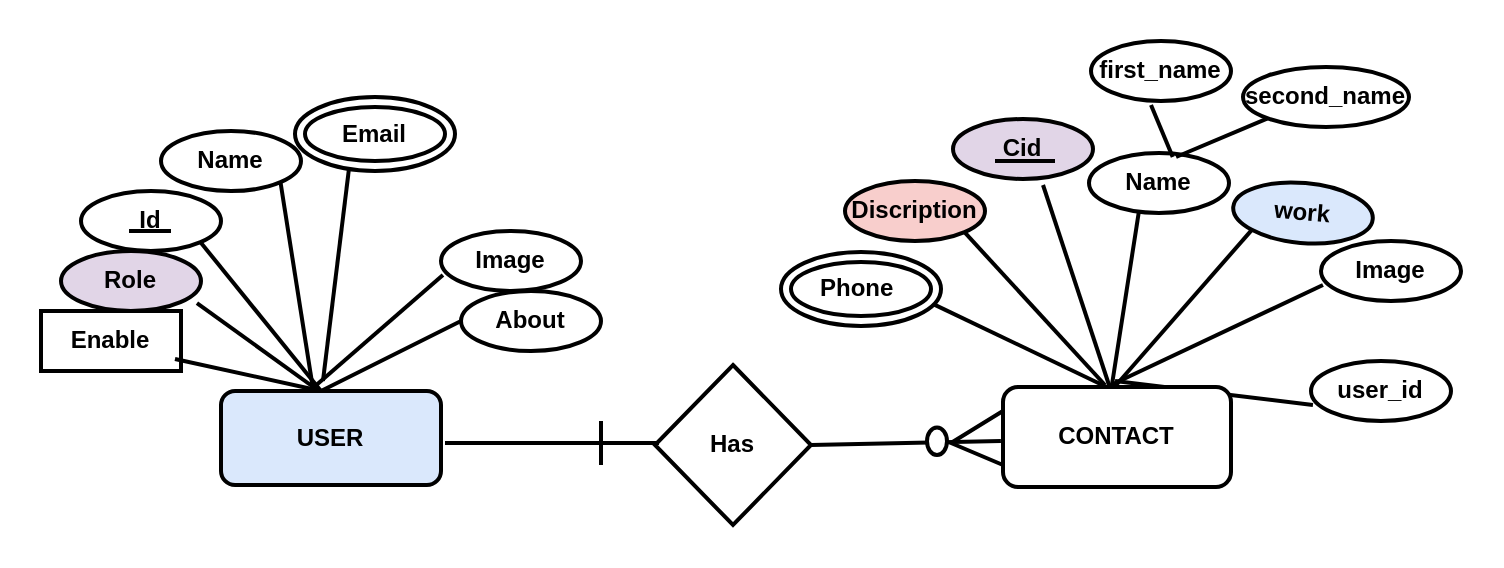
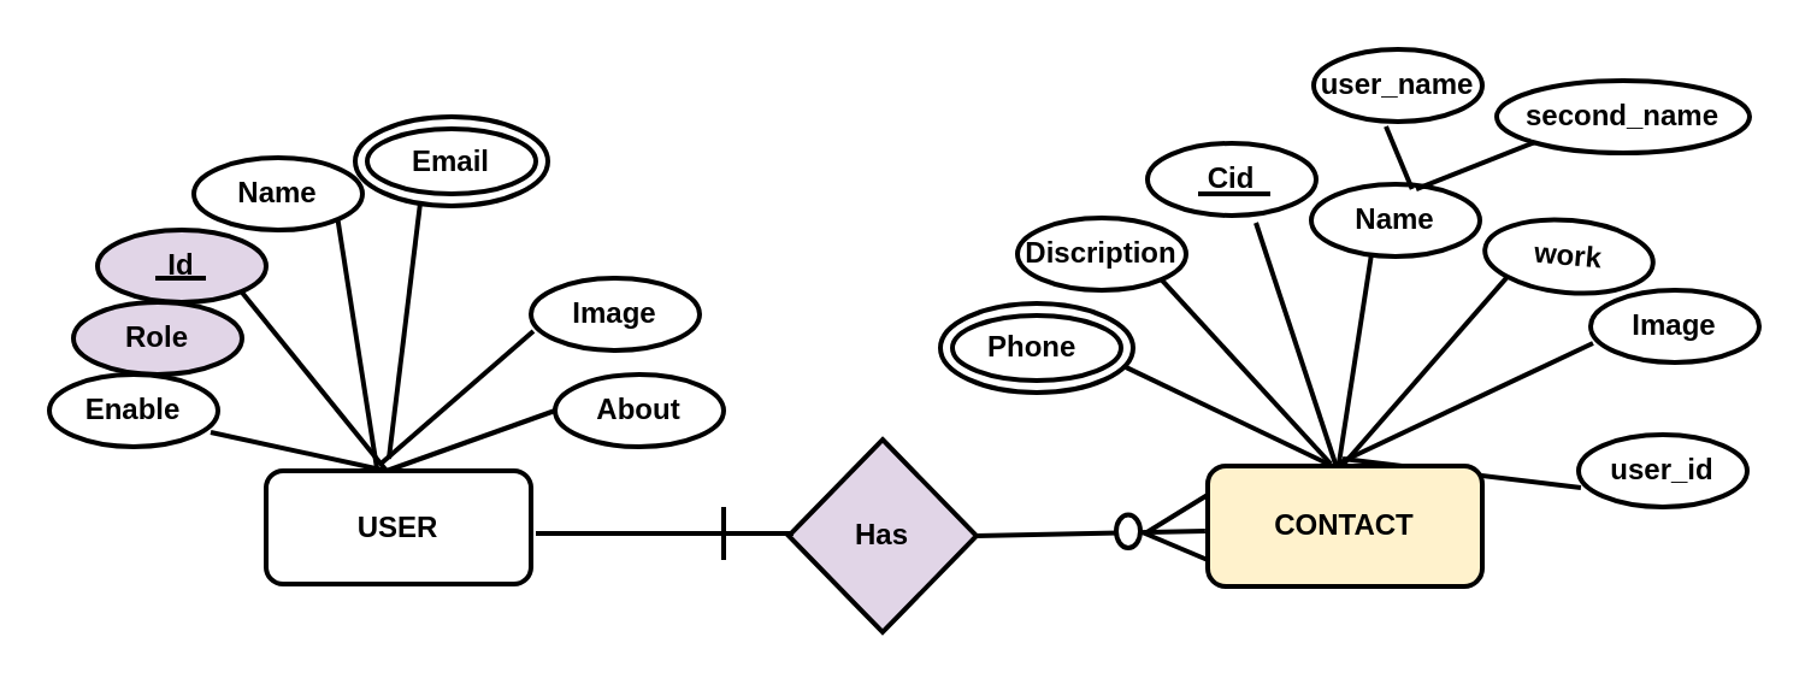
  <mxCell id="0" />
  <mxCell id="1" parent="0" />
- <mxCell id="2" value="USER" style="rounded=1;whiteSpace=wrap;html=1;fontStyle=1;strokeWidth=2;fillColor=#dae8fc;" parent="1" vertex="1"><mxGeometry x="110" y="195" width="110" height="47" as="geometry" /></mxCell>
- <mxCell id="3" value="About" style="ellipse;whiteSpace=wrap;html=1;fontStyle=1;strokeWidth=2;" parent="1" vertex="1"><mxGeometry x="230" y="145" width="70" height="30" as="geometry" /></mxCell>
+ <mxCell id="2" value="USER" style="rounded=1;whiteSpace=wrap;html=1;fontStyle=1;strokeWidth=2;" parent="1" vertex="1"><mxGeometry x="110" y="195" width="110" height="47" as="geometry" /></mxCell>
+ <mxCell id="3" value="About" style="ellipse;whiteSpace=wrap;html=1;fontStyle=1;strokeWidth=2;" parent="1" vertex="1"><mxGeometry x="230" y="155" width="70" height="30" as="geometry" /></mxCell>
  <mxCell id="4" value="Name" style="ellipse;whiteSpace=wrap;html=1;fontStyle=1;strokeWidth=2;" parent="1" vertex="1"><mxGeometry x="80" y="65" width="70" height="30" as="geometry" /></mxCell>
  <mxCell id="5" value="Image" style="ellipse;whiteSpace=wrap;html=1;fontStyle=1;strokeWidth=2;" parent="1" vertex="1"><mxGeometry x="220" y="115" width="70" height="30" as="geometry" /></mxCell>
- <mxCell id="6" value="Id" style="ellipse;whiteSpace=wrap;html=1;fontStyle=1;strokeWidth=2;" parent="1" vertex="1"><mxGeometry x="40" y="95" width="70" height="30" as="geometry" /></mxCell>
+ <mxCell id="6" value="Id" style="ellipse;whiteSpace=wrap;html=1;fontStyle=1;strokeWidth=2;fillColor=#e1d5e7;" parent="1" vertex="1"><mxGeometry x="40" y="95" width="70" height="30" as="geometry" /></mxCell>
  <mxCell id="7" value="Role" style="ellipse;whiteSpace=wrap;html=1;fontStyle=1;strokeWidth=2;fillColor=#e1d5e7;" parent="1" vertex="1"><mxGeometry x="30" y="125" width="70" height="30" as="geometry" /></mxCell>
- <mxCell id="8" value="Enable" style="whiteSpace=wrap;html=1;fontStyle=1;strokeWidth=2;rounded=0;" parent="1" vertex="1"><mxGeometry x="20" y="155" width="70" height="30" as="geometry" /></mxCell>
- <mxCell id="9" value="work" style="ellipse;whiteSpace=wrap;html=1;rotation=5;fontStyle=1;strokeWidth=2;fillColor=#dae8fc;" parent="1" vertex="1"><mxGeometry x="616" y="91" width="70" height="30" as="geometry" /></mxCell>
- <mxCell id="10" value="Discription" style="ellipse;whiteSpace=wrap;html=1;fontStyle=1;strokeWidth=2;fillColor=#f8cecc;" parent="1" vertex="1"><mxGeometry x="422" y="90" width="70" height="30" as="geometry" /></mxCell>
- <mxCell id="11" value="Cid" style="ellipse;whiteSpace=wrap;html=1;fontStyle=1;strokeWidth=2;fillColor=#e1d5e7;" parent="1" vertex="1"><mxGeometry x="476" y="59" width="70" height="30" as="geometry" /></mxCell>
+ <mxCell id="8" value="Enable" style="ellipse;whiteSpace=wrap;html=1;fontStyle=1;strokeWidth=2;" parent="1" vertex="1"><mxGeometry x="20" y="155" width="70" height="30" as="geometry" /></mxCell>
+ <mxCell id="9" value="work" style="ellipse;whiteSpace=wrap;html=1;rotation=5;fontStyle=1;strokeWidth=2;" parent="1" vertex="1"><mxGeometry x="616" y="91" width="70" height="30" as="geometry" /></mxCell>
+ <mxCell id="10" value="Discription" style="ellipse;whiteSpace=wrap;html=1;fontStyle=1;strokeWidth=2;" parent="1" vertex="1"><mxGeometry x="422" y="90" width="70" height="30" as="geometry" /></mxCell>
+ <mxCell id="11" value="Cid" style="ellipse;whiteSpace=wrap;html=1;fontStyle=1;strokeWidth=2;" parent="1" vertex="1"><mxGeometry x="476" y="59" width="70" height="30" as="geometry" /></mxCell>
  <mxCell id="12" value="Name" style="ellipse;whiteSpace=wrap;html=1;fontStyle=1;strokeWidth=2;" parent="1" vertex="1"><mxGeometry x="544" y="76" width="70" height="30" as="geometry" /></mxCell>
  <mxCell id="13" value="" style="endArrow=none;html=1;rounded=0;entryX=0.357;entryY=0.967;entryDx=0;entryDy=0;entryPerimeter=0;exitX=0.5;exitY=0;exitDx=0;exitDy=0;fontStyle=1;strokeWidth=2;" parent="1" target="12" edge="1"><mxGeometry width="50" height="50" relative="1" as="geometry"><mxPoint x="555" y="195" as="sourcePoint" /><mxPoint x="450" y="175" as="targetPoint" /></mxGeometry></mxCell>
  <mxCell id="14" value="" style="endArrow=none;html=1;rounded=0;exitX=0.5;exitY=0;exitDx=0;exitDy=0;entryX=0;entryY=1;entryDx=0;entryDy=0;fontStyle=1;strokeWidth=2;" parent="1" target="9" edge="1"><mxGeometry width="50" height="50" relative="1" as="geometry"><mxPoint x="555" y="195" as="sourcePoint" /><mxPoint x="655" y="132" as="targetPoint" /></mxGeometry></mxCell>
  <mxCell id="15" value="" style="endArrow=none;html=1;rounded=0;entryX=1;entryY=1;entryDx=0;entryDy=0;fontStyle=1;strokeWidth=2;" parent="1" target="10" edge="1"><mxGeometry width="50" height="50" relative="1" as="geometry"><mxPoint x="552" y="192" as="sourcePoint" /><mxPoint x="604.01" y="100.99" as="targetPoint" /></mxGeometry></mxCell>
  <mxCell id="16" value="" style="endArrow=none;html=1;rounded=0;fontStyle=1;strokeWidth=2;" parent="1" edge="1"><mxGeometry width="50" height="50" relative="1" as="geometry"><mxPoint x="557" y="195" as="sourcePoint" /><mxPoint x="465.358" y="151.171" as="targetPoint" /></mxGeometry></mxCell>
  <mxCell id="17" value="" style="endArrow=none;html=1;rounded=0;entryX=0.643;entryY=1.1;entryDx=0;entryDy=0;entryPerimeter=0;exitX=0.5;exitY=0;exitDx=0;exitDy=0;fontStyle=1;strokeWidth=2;" parent="1" target="11" edge="1"><mxGeometry width="50" height="50" relative="1" as="geometry"><mxPoint x="555" y="195" as="sourcePoint" /><mxPoint x="627.01" y="115.99" as="targetPoint" /></mxGeometry></mxCell>
  <mxCell id="18" value="" style="endArrow=none;html=1;rounded=0;entryX=1;entryY=1;entryDx=0;entryDy=0;exitX=0.418;exitY=-0.025;exitDx=0;exitDy=0;exitPerimeter=0;fontStyle=1;strokeWidth=2;" parent="1" source="2" target="4" edge="1"><mxGeometry width="50" height="50" relative="1" as="geometry"><mxPoint x="400" y="225" as="sourcePoint" /><mxPoint x="450" y="175" as="targetPoint" /></mxGeometry></mxCell>
  <mxCell id="19" value="" style="endArrow=none;html=1;rounded=0;entryX=0.271;entryY=0.967;entryDx=0;entryDy=0;exitX=0.418;exitY=-0.125;exitDx=0;exitDy=0;exitPerimeter=0;entryPerimeter=0;fontStyle=1;strokeWidth=2;" parent="1" edge="1"><mxGeometry width="50" height="50" relative="1" as="geometry"><mxPoint x="160.98" y="190" as="sourcePoint" /><mxPoint x="173.97" y="84.01" as="targetPoint" /></mxGeometry></mxCell>
  <mxCell id="20" value="" style="endArrow=none;html=1;rounded=0;entryX=0.014;entryY=0.733;entryDx=0;entryDy=0;exitX=0.427;exitY=-0.05;exitDx=0;exitDy=0;exitPerimeter=0;entryPerimeter=0;fontStyle=1;strokeWidth=2;" parent="1" source="2" target="5" edge="1"><mxGeometry width="50" height="50" relative="1" as="geometry"><mxPoint x="215.98" y="254" as="sourcePoint" /><mxPoint x="199.749" y="150.607" as="targetPoint" /></mxGeometry></mxCell>
  <mxCell id="21" value="" style="endArrow=none;html=1;rounded=0;entryX=0;entryY=0.5;entryDx=0;entryDy=0;fontStyle=1;strokeWidth=2;" parent="1" target="3" edge="1"><mxGeometry width="50" height="50" relative="1" as="geometry"><mxPoint x="160" y="195" as="sourcePoint" /><mxPoint x="209.749" y="160.607" as="targetPoint" /></mxGeometry></mxCell>
  <mxCell id="22" value="" style="endArrow=none;html=1;rounded=0;entryX=1;entryY=1;entryDx=0;entryDy=0;fontStyle=1;strokeWidth=2;" parent="1" target="6" edge="1"><mxGeometry width="50" height="50" relative="1" as="geometry"><mxPoint x="160" y="195" as="sourcePoint" /><mxPoint x="219.749" y="170.607" as="targetPoint" /></mxGeometry></mxCell>
- <mxCell id="23" value="" style="endArrow=none;html=1;rounded=0;entryX=0.971;entryY=0.867;entryDx=0;entryDy=0;exitX=0.445;exitY=0;exitDx=0;exitDy=0;exitPerimeter=0;entryPerimeter=0;fontStyle=1;strokeWidth=2;" parent="1" source="2" target="7" edge="1"><mxGeometry width="50" height="50" relative="1" as="geometry"><mxPoint x="245.98" y="284" as="sourcePoint" /><mxPoint x="229.749" y="180.607" as="targetPoint" /></mxGeometry></mxCell>
  <mxCell id="24" value="" style="endArrow=none;html=1;rounded=0;entryX=0.957;entryY=0.8;entryDx=0;entryDy=0;entryPerimeter=0;fontStyle=1;strokeWidth=2;" parent="1" target="8" edge="1"><mxGeometry width="50" height="50" relative="1" as="geometry"><mxPoint x="160" y="195" as="sourcePoint" /><mxPoint x="239.749" y="190.607" as="targetPoint" /></mxGeometry></mxCell>
- <mxCell id="25" value="Has" style="rhombus;whiteSpace=wrap;html=1;fontStyle=1;strokeWidth=2;" parent="1" vertex="1"><mxGeometry x="327" y="182" width="78" height="80" as="geometry" /></mxCell>
+ <mxCell id="25" value="Has" style="rhombus;whiteSpace=wrap;html=1;fontStyle=1;strokeWidth=2;fillColor=#e1d5e7;" parent="1" vertex="1"><mxGeometry x="327" y="182" width="78" height="80" as="geometry" /></mxCell>
  <mxCell id="26" value="" style="endArrow=none;html=1;rounded=0;entryX=1;entryY=1;entryDx=0;entryDy=0;fontStyle=1;strokeWidth=2;" parent="1" edge="1"><mxGeometry width="50" height="50" relative="1" as="geometry"><mxPoint x="329" y="221" as="sourcePoint" /><mxPoint x="222" y="221" as="targetPoint" /></mxGeometry></mxCell>
  <mxCell id="27" value="" style="endArrow=none;html=1;rounded=0;exitX=1;exitY=0.5;exitDx=0;exitDy=0;fontStyle=1;strokeWidth=2;entryX=0.045;entryY=0.574;entryDx=0;entryDy=0;entryPerimeter=0;" parent="1" source="25" edge="1"><mxGeometry width="50" height="50" relative="1" as="geometry"><mxPoint x="405" y="226" as="sourcePoint" /><mxPoint x="499.95" y="219.978" as="targetPoint" /></mxGeometry></mxCell>
  <mxCell id="28" value="" style="endArrow=none;html=1;rounded=0;entryX=0.143;entryY=0.667;entryDx=0;entryDy=0;entryPerimeter=0;fontStyle=0;strokeWidth=2;" parent="1" edge="1"><mxGeometry width="50" height="50" relative="1" as="geometry"><mxPoint x="85" y="115" as="sourcePoint" /><mxPoint x="64.01" y="115.01" as="targetPoint" /></mxGeometry></mxCell>
- <mxCell id="29" value="first_name" style="ellipse;whiteSpace=wrap;html=1;fontStyle=1;strokeWidth=2;" parent="1" vertex="1"><mxGeometry x="545" y="20" width="70" height="30" as="geometry" /></mxCell>
- <mxCell id="30" value="second_name" style="ellipse;whiteSpace=wrap;html=1;fontStyle=1;strokeWidth=2;" parent="1" vertex="1"><mxGeometry x="621" y="33" width="83" height="30" as="geometry" /></mxCell>
+ <mxCell id="29" value="user_name" style="ellipse;whiteSpace=wrap;html=1;fontStyle=1;strokeWidth=2;" parent="1" vertex="1"><mxGeometry x="545" y="20" width="70" height="30" as="geometry" /></mxCell>
+ <mxCell id="30" value="second_name" style="ellipse;whiteSpace=wrap;html=1;fontStyle=1;strokeWidth=2;" parent="1" vertex="1"><mxGeometry x="621" y="33" width="105" height="30" as="geometry" /></mxCell>
  <mxCell id="31" value="" style="endArrow=none;html=1;rounded=0;exitX=0.598;exitY=0.067;exitDx=0;exitDy=0;exitPerimeter=0;fontStyle=1;strokeWidth=2;" parent="1" source="12" edge="1"><mxGeometry width="50" height="50" relative="1" as="geometry"><mxPoint x="605" y="82" as="sourcePoint" /><mxPoint x="575" y="52" as="targetPoint" /></mxGeometry></mxCell>
  <mxCell id="32" value="" style="endArrow=none;html=1;rounded=0;entryX=0;entryY=1;entryDx=0;entryDy=0;exitX=0.622;exitY=0.067;exitDx=0;exitDy=0;exitPerimeter=0;fontStyle=1;strokeWidth=2;" parent="1" source="12" target="30" edge="1"><mxGeometry width="50" height="50" relative="1" as="geometry"><mxPoint x="605" y="84" as="sourcePoint" /><mxPoint x="675.51" y="55.529" as="targetPoint" /></mxGeometry></mxCell>
  <mxCell id="33" value="" style="endArrow=none;html=1;rounded=0;entryX=0.014;entryY=0.733;entryDx=0;entryDy=0;entryPerimeter=0;fontStyle=1;strokeWidth=2;" parent="1" target="34" edge="1"><mxGeometry width="50" height="50" relative="1" as="geometry"><mxPoint x="555" y="192" as="sourcePoint" /><mxPoint x="647.259" y="177.607" as="targetPoint" /></mxGeometry></mxCell>
  <mxCell id="34" value="Image" style="ellipse;whiteSpace=wrap;html=1;fontStyle=1;strokeWidth=2;" parent="1" vertex="1"><mxGeometry x="660" y="120" width="70" height="30" as="geometry" /></mxCell>
  <mxCell id="35" value="" style="endArrow=none;html=1;rounded=0;strokeWidth=2;" parent="1" edge="1"><mxGeometry width="50" height="50" relative="1" as="geometry"><mxPoint x="300" y="232" as="sourcePoint" /><mxPoint x="300" y="210" as="targetPoint" /></mxGeometry></mxCell>
  <mxCell id="36" value="Phone&amp;nbsp;" style="ellipse;shape=doubleEllipse;whiteSpace=wrap;html=1;fontStyle=1;strokeWidth=2;" parent="1" vertex="1"><mxGeometry x="390" y="125.5" width="80" height="37" as="geometry" /></mxCell>
  <mxCell id="37" value="Email" style="ellipse;shape=doubleEllipse;whiteSpace=wrap;html=1;fontStyle=1;strokeWidth=2;" parent="1" vertex="1"><mxGeometry x="147" y="48" width="80" height="37" as="geometry" /></mxCell>
  <mxCell id="38" value="" style="endArrow=none;html=1;rounded=0;fontSize=20;strokeWidth=2;entryX=0.045;entryY=0.362;entryDx=0;entryDy=0;entryPerimeter=0;" parent="1" edge="1"><mxGeometry width="50" height="50" relative="1" as="geometry"><mxPoint x="501" y="232" as="sourcePoint" /><mxPoint x="500.95" y="205.014" as="targetPoint" /><Array as="points"><mxPoint x="475" y="221" /></Array></mxGeometry></mxCell>
  <mxCell id="39" value="" style="ellipse;whiteSpace=wrap;html=1;fontStyle=1;strokeWidth=2;" parent="1" vertex="1"><mxGeometry x="463" y="213.25" width="10" height="13.75" as="geometry" /></mxCell>
  <mxCell id="40" value="" style="endArrow=none;html=1;rounded=0;strokeWidth=2;" edge="1" parent="1"><mxGeometry width="50" height="50" relative="1" as="geometry"><mxPoint x="527" y="80" as="sourcePoint" /><mxPoint x="497" y="80" as="targetPoint" /></mxGeometry></mxCell>
  <mxCell id="41" value="user_id" style="ellipse;whiteSpace=wrap;html=1;fontStyle=1;strokeWidth=2;" vertex="1" parent="1"><mxGeometry x="655" y="180" width="70" height="30" as="geometry" /></mxCell>
  <mxCell id="42" value="" style="endArrow=none;html=1;rounded=0;entryX=0.014;entryY=0.733;entryDx=0;entryDy=0;entryPerimeter=0;fontStyle=1;strokeWidth=2;exitX=0.456;exitY=-0.095;exitDx=0;exitDy=0;exitPerimeter=0;" edge="1" target="41" parent="1"><mxGeometry width="50" height="50" relative="1" as="geometry"><mxPoint x="557" y="189.987" as="sourcePoint" /><mxPoint x="687.259" y="198.857" as="targetPoint" /></mxGeometry></mxCell>
- <mxCell id="43" value="&lt;b&gt;CONTACT&lt;/b&gt;" style="rounded=1;whiteSpace=wrap;html=1;strokeWidth=2;" vertex="1" parent="1"><mxGeometry x="501" y="193" width="114" height="50" as="geometry" /></mxCell>
+ <mxCell id="43" value="&lt;b&gt;CONTACT&lt;/b&gt;" style="rounded=1;whiteSpace=wrap;html=1;strokeWidth=2;fillColor=#fff2cc;" vertex="1" parent="1"><mxGeometry x="501" y="193" width="114" height="50" as="geometry" /></mxCell>
